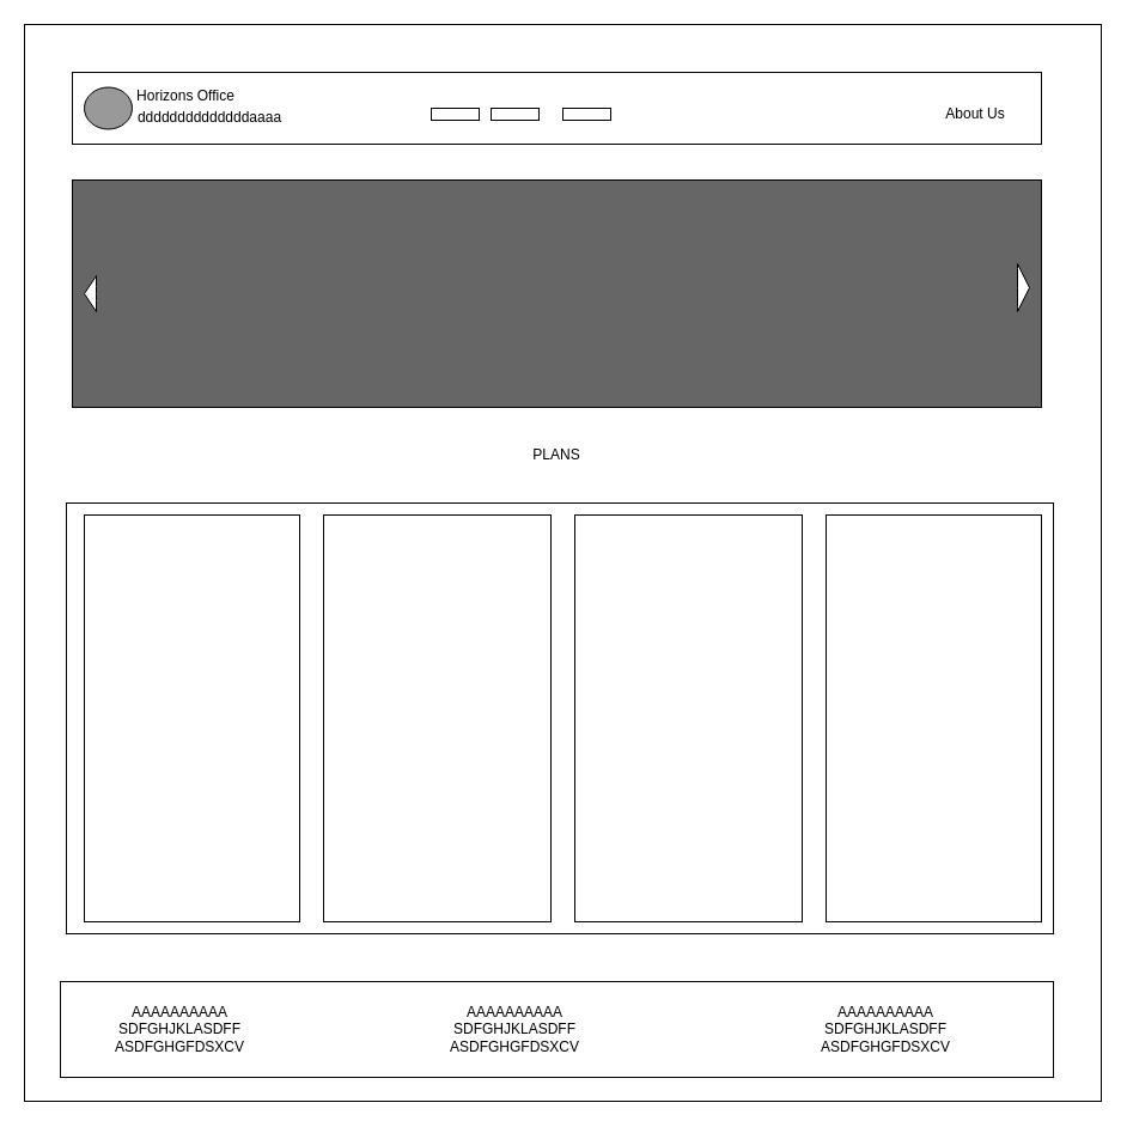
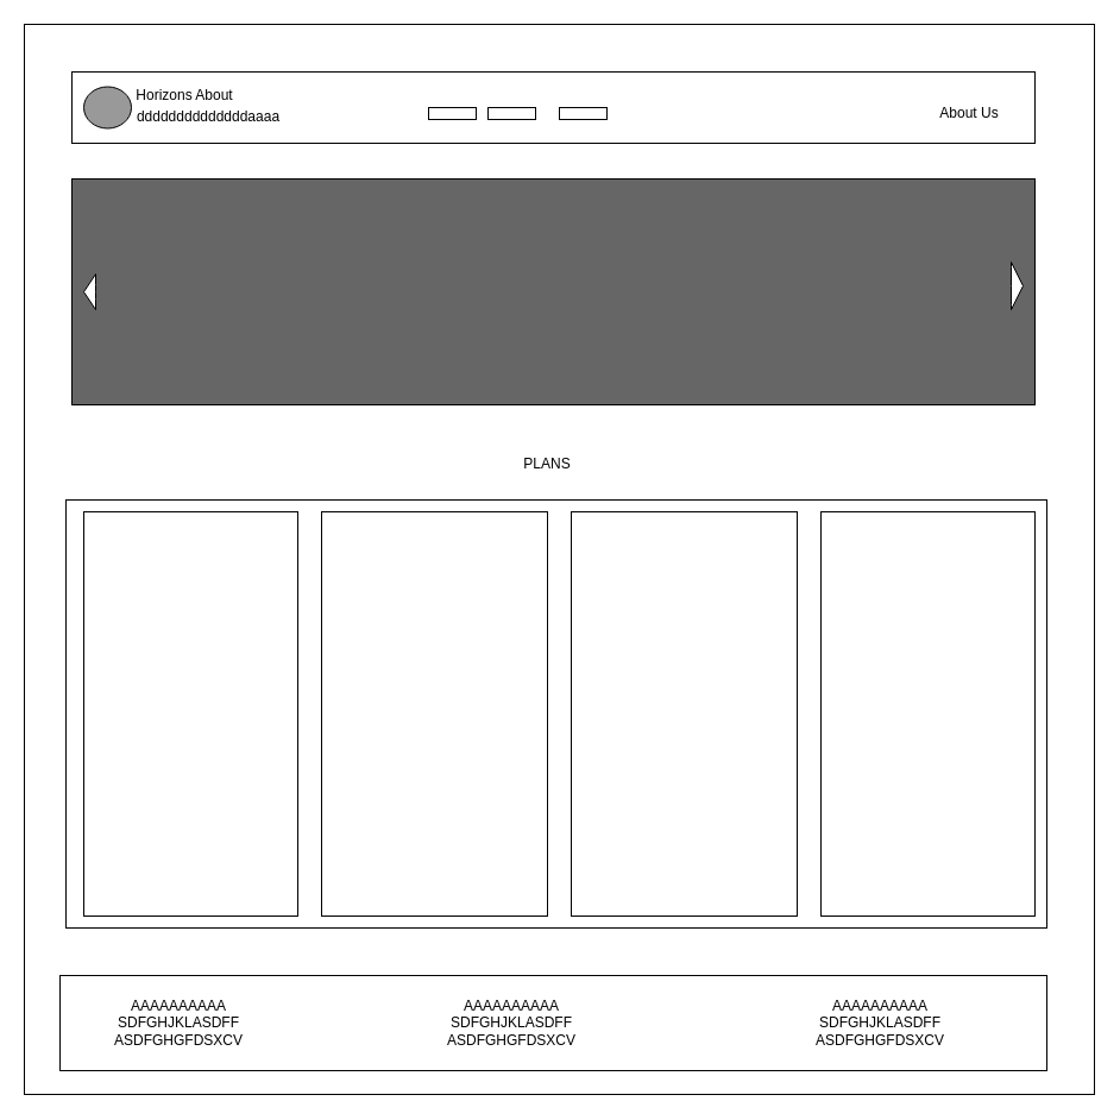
  <mxCell id="0" />
  <mxCell id="1" parent="0" />
  <mxCell id="2" value="" style="whiteSpace=wrap;html=1;aspect=fixed;fillColor=#FFFFFF;" vertex="1" parent="1"><mxGeometry x="20" y="20" width="900" height="900" as="geometry" /></mxCell>
  <mxCell id="3" value="" style="rounded=0;whiteSpace=wrap;html=1;" vertex="1" parent="1"><mxGeometry x="60" y="60" width="810" height="60" as="geometry" /></mxCell>
  <mxCell id="4" value="" style="ellipse;whiteSpace=wrap;html=1;fillColor=#999999;" vertex="1" parent="1"><mxGeometry x="70" y="72.5" width="40" height="35" as="geometry" /></mxCell>
  <mxCell id="5" value="" style="rounded=0;whiteSpace=wrap;html=1;" vertex="1" parent="1"><mxGeometry x="470" y="90" width="40" height="10" as="geometry" /></mxCell>
  <mxCell id="6" value="" style="rounded=0;whiteSpace=wrap;html=1;" vertex="1" parent="1"><mxGeometry x="410" y="90" width="40" height="10" as="geometry" /></mxCell>
  <mxCell id="7" value="" style="rounded=0;whiteSpace=wrap;html=1;" vertex="1" parent="1"><mxGeometry x="360" y="90" width="40" height="10" as="geometry" /></mxCell>
- <mxCell id="8" value="Horizons Office" style="text;html=1;strokeColor=none;fillColor=none;align=center;verticalAlign=middle;whiteSpace=wrap;rounded=0;" vertex="1" parent="1"><mxGeometry x="90" y="70" width="130" height="20" as="geometry" /></mxCell>
+ <mxCell id="8" value="Horizons About" style="text;html=1;strokeColor=none;fillColor=none;align=center;verticalAlign=middle;whiteSpace=wrap;rounded=0;" vertex="1" parent="1"><mxGeometry x="90" y="70" width="130" height="20" as="geometry" /></mxCell>
  <mxCell id="9" value="About Us" style="text;html=1;strokeColor=none;fillColor=none;align=center;verticalAlign=middle;whiteSpace=wrap;rounded=0;" vertex="1" parent="1"><mxGeometry x="760" y="85" width="110" height="20" as="geometry" /></mxCell>
  <mxCell id="10" value="ddddddddddddddaaaa" style="text;html=1;strokeColor=none;fillColor=none;align=center;verticalAlign=middle;whiteSpace=wrap;rounded=0;" vertex="1" parent="1"><mxGeometry x="90" y="87.5" width="170" height="20" as="geometry" /></mxCell>
  <mxCell id="11" value="" style="rounded=0;whiteSpace=wrap;html=1;fillColor=#666666;" vertex="1" parent="1"><mxGeometry x="60" y="150" width="810" height="190" as="geometry" /></mxCell>
  <mxCell id="12" value="" style="html=1;shadow=0;dashed=0;align=center;verticalAlign=middle;shape=mxgraph.arrows2.arrow;dy=0.6;dx=40;flipH=1;notch=0;fillColor=#FFFFFF;" vertex="1" parent="1"><mxGeometry x="70" y="230" width="10" height="30" as="geometry" /></mxCell>
  <mxCell id="13" value="" style="html=1;shadow=0;dashed=0;align=center;verticalAlign=middle;shape=mxgraph.arrows2.arrow;dy=0.2;dx=20;notch=0;fillColor=#FFFFFF;" vertex="1" parent="1"><mxGeometry x="850" y="220" width="10" height="40" as="geometry" /></mxCell>
- <mxCell id="14" value="PLANS" style="text;html=1;strokeColor=none;fillColor=none;align=center;verticalAlign=middle;whiteSpace=wrap;rounded=0;" vertex="1" parent="1"><mxGeometry x="435" y="370" width="60" height="20" as="geometry" /></mxCell>
+ <mxCell id="14" value="PLANS" style="text;html=1;strokeColor=none;fillColor=none;align=center;verticalAlign=middle;whiteSpace=wrap;rounded=0;" vertex="1" parent="1"><mxGeometry x="430" y="380" width="60" height="20" as="geometry" /></mxCell>
  <mxCell id="15" value="" style="rounded=0;whiteSpace=wrap;html=1;fillColor=#FFFFFF;" vertex="1" parent="1"><mxGeometry x="55" y="420" width="825" height="360" as="geometry" /></mxCell>
  <mxCell id="16" value="" style="rounded=0;whiteSpace=wrap;html=1;fillColor=#FFFFFF;" vertex="1" parent="1"><mxGeometry x="50" y="820" width="830" height="80" as="geometry" /></mxCell>
  <mxCell id="17" value="AAAAAAAAAA&lt;br&gt;SDFGHJKLASDFF&lt;br&gt;ASDFGHGFDSXCV" style="text;html=1;strokeColor=none;fillColor=none;align=center;verticalAlign=middle;whiteSpace=wrap;rounded=0;" vertex="1" parent="1"><mxGeometry x="100" y="850" width="100" height="20" as="geometry" /></mxCell>
  <mxCell id="18" value="AAAAAAAAAA&lt;br&gt;SDFGHJKLASDFF&lt;br&gt;ASDFGHGFDSXCV" style="text;html=1;strokeColor=none;fillColor=none;align=center;verticalAlign=middle;whiteSpace=wrap;rounded=0;" vertex="1" parent="1"><mxGeometry x="380" y="850" width="100" height="20" as="geometry" /></mxCell>
  <mxCell id="19" value="AAAAAAAAAA&lt;br&gt;SDFGHJKLASDFF&lt;br&gt;ASDFGHGFDSXCV" style="text;html=1;strokeColor=none;fillColor=none;align=center;verticalAlign=middle;whiteSpace=wrap;rounded=0;" vertex="1" parent="1"><mxGeometry x="690" y="850" width="100" height="20" as="geometry" /></mxCell>
  <mxCell id="20" value="" style="rounded=0;whiteSpace=wrap;html=1;fillColor=#FFFFFF;" vertex="1" parent="1"><mxGeometry x="70" y="430" width="180" height="340" as="geometry" /></mxCell>
  <mxCell id="21" value="" style="rounded=0;whiteSpace=wrap;html=1;fillColor=#FFFFFF;" vertex="1" parent="1"><mxGeometry x="270" y="430" width="190" height="340" as="geometry" /></mxCell>
  <mxCell id="22" value="" style="rounded=0;whiteSpace=wrap;html=1;fillColor=#FFFFFF;" vertex="1" parent="1"><mxGeometry x="480" y="430" width="190" height="340" as="geometry" /></mxCell>
  <mxCell id="23" value="" style="rounded=0;whiteSpace=wrap;html=1;fillColor=#FFFFFF;" vertex="1" parent="1"><mxGeometry x="690" y="430" width="180" height="340" as="geometry" /></mxCell>
